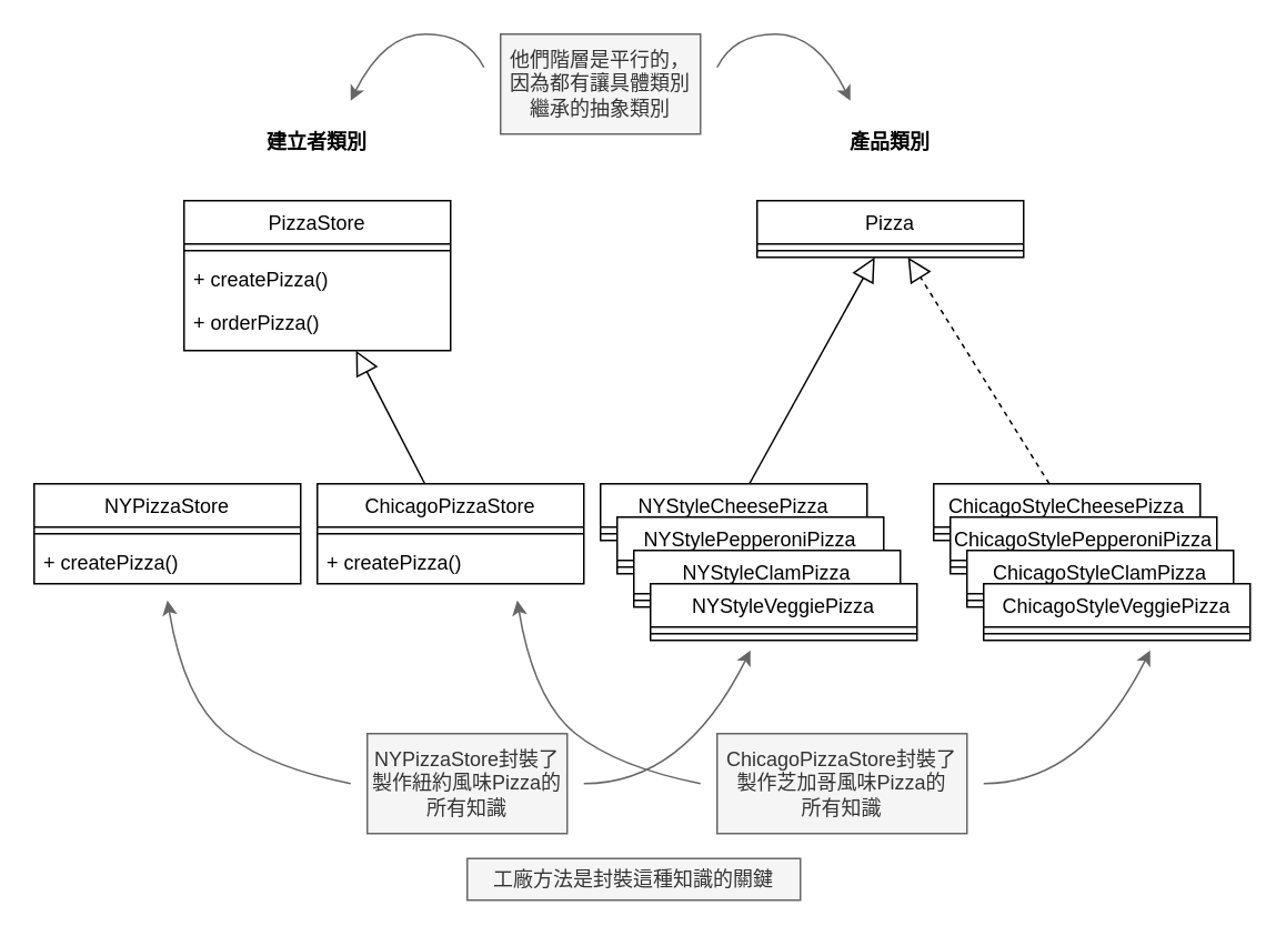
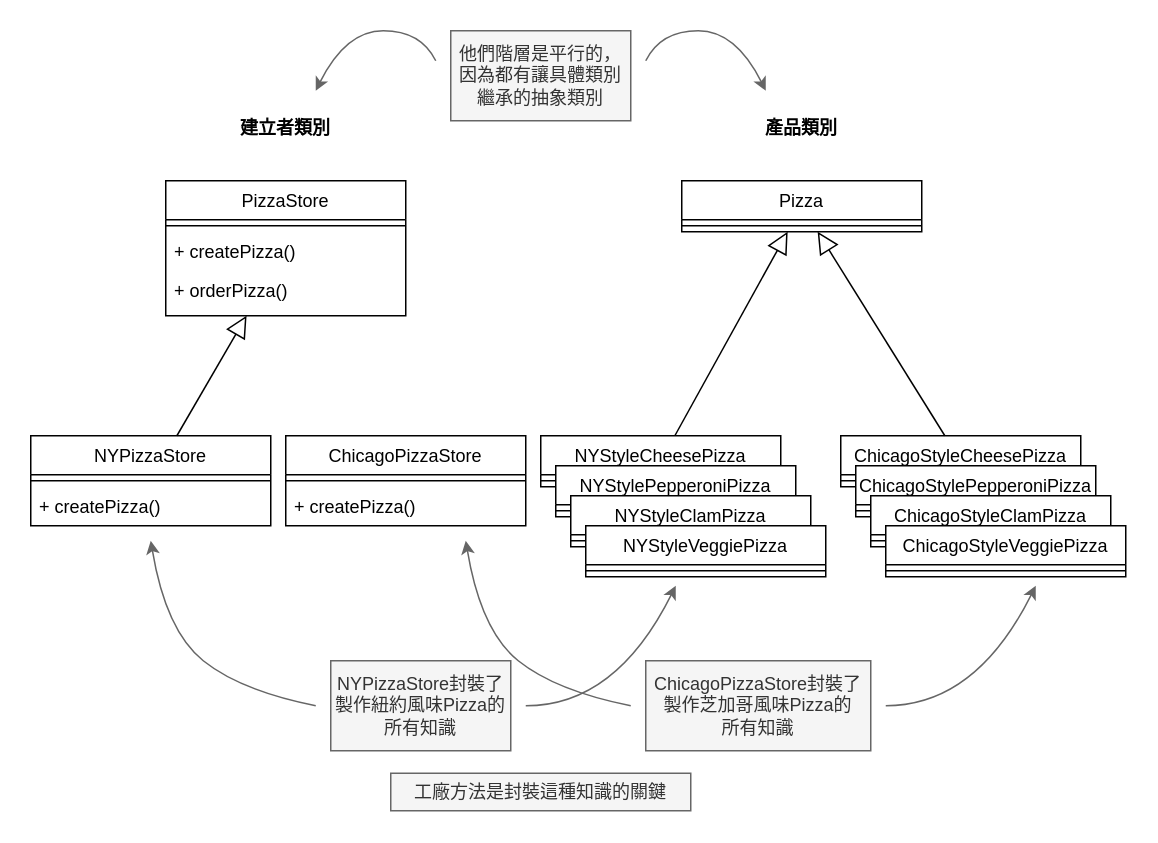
  <mxCell id="0" />
  <mxCell id="1" parent="0" />
  <mxCell id="2" value="PizzaStore" style="swimlane;fontStyle=0;align=center;verticalAlign=top;childLayout=stackLayout;horizontal=1;startSize=26;horizontalStack=0;resizeParent=1;resizeLast=0;collapsible=1;marginBottom=0;rounded=0;shadow=0;strokeWidth=1;" parent="1" vertex="1"><mxGeometry x="110" y="120" width="160" height="90" as="geometry"><mxRectangle x="130" y="380" width="160" height="26" as="alternateBounds" /></mxGeometry></mxCell>
  <mxCell id="3" value="" style="line;html=1;strokeWidth=1;align=left;verticalAlign=middle;spacingTop=-1;spacingLeft=3;spacingRight=3;rotatable=0;labelPosition=right;points=[];portConstraint=eastwest;" parent="2" vertex="1"><mxGeometry y="26" width="160" height="8" as="geometry" /></mxCell>
  <mxCell id="4" value="+ createPizza()" style="text;align=left;verticalAlign=top;spacingLeft=4;spacingRight=4;overflow=hidden;rotatable=0;points=[[0,0.5],[1,0.5]];portConstraint=eastwest;fontStyle=0" parent="2" vertex="1"><mxGeometry y="34" width="160" height="26" as="geometry" /></mxCell>
  <mxCell id="5" value="+ orderPizza()" style="text;align=left;verticalAlign=top;spacingLeft=4;spacingRight=4;overflow=hidden;rotatable=0;points=[[0,0.5],[1,0.5]];portConstraint=eastwest;" parent="2" vertex="1"><mxGeometry y="60" width="160" height="26" as="geometry" /></mxCell>
  <mxCell id="6" value="NYPizzaStore" style="swimlane;fontStyle=0;align=center;verticalAlign=top;childLayout=stackLayout;horizontal=1;startSize=26;horizontalStack=0;resizeParent=1;resizeLast=0;collapsible=1;marginBottom=0;rounded=0;shadow=0;strokeWidth=1;" parent="1" vertex="1"><mxGeometry x="20" y="290" width="160" height="60" as="geometry"><mxRectangle x="130" y="380" width="160" height="26" as="alternateBounds" /></mxGeometry></mxCell>
  <mxCell id="7" value="" style="line;html=1;strokeWidth=1;align=left;verticalAlign=middle;spacingTop=-1;spacingLeft=3;spacingRight=3;rotatable=0;labelPosition=right;points=[];portConstraint=eastwest;" parent="6" vertex="1"><mxGeometry y="26" width="160" height="8" as="geometry" /></mxCell>
  <mxCell id="8" value="+ createPizza()" style="text;align=left;verticalAlign=top;spacingLeft=4;spacingRight=4;overflow=hidden;rotatable=0;points=[[0,0.5],[1,0.5]];portConstraint=eastwest;fontStyle=0" vertex="1" parent="6"><mxGeometry y="34" width="160" height="26" as="geometry" /></mxCell>
  <mxCell id="9" value="ChicagoPizzaStore" style="swimlane;fontStyle=0;align=center;verticalAlign=top;childLayout=stackLayout;horizontal=1;startSize=26;horizontalStack=0;resizeParent=1;resizeLast=0;collapsible=1;marginBottom=0;rounded=0;shadow=0;strokeWidth=1;" parent="1" vertex="1"><mxGeometry x="190" y="290" width="160" height="60" as="geometry"><mxRectangle x="130" y="380" width="160" height="26" as="alternateBounds" /></mxGeometry></mxCell>
  <mxCell id="10" value="" style="line;html=1;strokeWidth=1;align=left;verticalAlign=middle;spacingTop=-1;spacingLeft=3;spacingRight=3;rotatable=0;labelPosition=right;points=[];portConstraint=eastwest;" parent="9" vertex="1"><mxGeometry y="26" width="160" height="8" as="geometry" /></mxCell>
  <mxCell id="11" value="+ createPizza()" style="text;align=left;verticalAlign=top;spacingLeft=4;spacingRight=4;overflow=hidden;rotatable=0;points=[[0,0.5],[1,0.5]];portConstraint=eastwest;fontStyle=0" vertex="1" parent="9"><mxGeometry y="34" width="160" height="26" as="geometry" /></mxCell>
  <mxCell id="12" value="Pizza" style="swimlane;fontStyle=0;align=center;verticalAlign=top;childLayout=stackLayout;horizontal=1;startSize=26;horizontalStack=0;resizeParent=1;resizeLast=0;collapsible=1;marginBottom=0;rounded=0;shadow=0;strokeWidth=1;" vertex="1" parent="1"><mxGeometry x="454" y="120" width="160" height="34" as="geometry"><mxRectangle x="130" y="380" width="160" height="26" as="alternateBounds" /></mxGeometry></mxCell>
  <mxCell id="13" value="" style="line;html=1;strokeWidth=1;align=left;verticalAlign=middle;spacingTop=-1;spacingLeft=3;spacingRight=3;rotatable=0;labelPosition=right;points=[];portConstraint=eastwest;" vertex="1" parent="12"><mxGeometry y="26" width="160" height="8" as="geometry" /></mxCell>
  <mxCell id="14" value="NYStyleCheesePizza" style="swimlane;fontStyle=0;align=center;verticalAlign=top;childLayout=stackLayout;horizontal=1;startSize=26;horizontalStack=0;resizeParent=1;resizeLast=0;collapsible=1;marginBottom=0;rounded=0;shadow=0;strokeWidth=1;" vertex="1" parent="1"><mxGeometry x="360" y="290" width="160" height="34" as="geometry"><mxRectangle x="130" y="380" width="160" height="26" as="alternateBounds" /></mxGeometry></mxCell>
  <mxCell id="15" value="" style="line;html=1;strokeWidth=1;align=left;verticalAlign=middle;spacingTop=-1;spacingLeft=3;spacingRight=3;rotatable=0;labelPosition=right;points=[];portConstraint=eastwest;" vertex="1" parent="14"><mxGeometry y="26" width="160" height="8" as="geometry" /></mxCell>
  <mxCell id="16" value="NYStylePepperoniPizza" style="swimlane;fontStyle=0;align=center;verticalAlign=top;childLayout=stackLayout;horizontal=1;startSize=26;horizontalStack=0;resizeParent=1;resizeLast=0;collapsible=1;marginBottom=0;rounded=0;shadow=0;strokeWidth=1;" vertex="1" parent="1"><mxGeometry x="370" y="310" width="160" height="34" as="geometry"><mxRectangle x="130" y="380" width="160" height="26" as="alternateBounds" /></mxGeometry></mxCell>
  <mxCell id="17" value="" style="line;html=1;strokeWidth=1;align=left;verticalAlign=middle;spacingTop=-1;spacingLeft=3;spacingRight=3;rotatable=0;labelPosition=right;points=[];portConstraint=eastwest;" vertex="1" parent="16"><mxGeometry y="26" width="160" height="8" as="geometry" /></mxCell>
  <mxCell id="18" value="NYStyleClamPizza" style="swimlane;fontStyle=0;align=center;verticalAlign=top;childLayout=stackLayout;horizontal=1;startSize=26;horizontalStack=0;resizeParent=1;resizeLast=0;collapsible=1;marginBottom=0;rounded=0;shadow=0;strokeWidth=1;" vertex="1" parent="1"><mxGeometry x="380" y="330" width="160" height="34" as="geometry"><mxRectangle x="130" y="380" width="160" height="26" as="alternateBounds" /></mxGeometry></mxCell>
  <mxCell id="19" value="" style="line;html=1;strokeWidth=1;align=left;verticalAlign=middle;spacingTop=-1;spacingLeft=3;spacingRight=3;rotatable=0;labelPosition=right;points=[];portConstraint=eastwest;" vertex="1" parent="18"><mxGeometry y="26" width="160" height="8" as="geometry" /></mxCell>
  <mxCell id="20" value="NYStyleVeggiePizza" style="swimlane;fontStyle=0;align=center;verticalAlign=top;childLayout=stackLayout;horizontal=1;startSize=26;horizontalStack=0;resizeParent=1;resizeLast=0;collapsible=1;marginBottom=0;rounded=0;shadow=0;strokeWidth=1;" vertex="1" parent="1"><mxGeometry x="390" y="350" width="160" height="34" as="geometry"><mxRectangle x="130" y="380" width="160" height="26" as="alternateBounds" /></mxGeometry></mxCell>
  <mxCell id="21" value="" style="line;html=1;strokeWidth=1;align=left;verticalAlign=middle;spacingTop=-1;spacingLeft=3;spacingRight=3;rotatable=0;labelPosition=right;points=[];portConstraint=eastwest;" vertex="1" parent="20"><mxGeometry y="26" width="160" height="8" as="geometry" /></mxCell>
  <mxCell id="22" value="ChicagoStyleCheesePizza" style="swimlane;fontStyle=0;align=center;verticalAlign=top;childLayout=stackLayout;horizontal=1;startSize=26;horizontalStack=0;resizeParent=1;resizeLast=0;collapsible=1;marginBottom=0;rounded=0;shadow=0;strokeWidth=1;" vertex="1" parent="1"><mxGeometry x="560" y="290" width="160" height="34" as="geometry"><mxRectangle x="130" y="380" width="160" height="26" as="alternateBounds" /></mxGeometry></mxCell>
  <mxCell id="23" value="" style="line;html=1;strokeWidth=1;align=left;verticalAlign=middle;spacingTop=-1;spacingLeft=3;spacingRight=3;rotatable=0;labelPosition=right;points=[];portConstraint=eastwest;" vertex="1" parent="22"><mxGeometry y="26" width="160" height="8" as="geometry" /></mxCell>
  <mxCell id="24" value="ChicagoStylePepperoniPizza" style="swimlane;fontStyle=0;align=center;verticalAlign=top;childLayout=stackLayout;horizontal=1;startSize=26;horizontalStack=0;resizeParent=1;resizeLast=0;collapsible=1;marginBottom=0;rounded=0;shadow=0;strokeWidth=1;" vertex="1" parent="1"><mxGeometry x="570" y="310" width="160" height="34" as="geometry"><mxRectangle x="130" y="380" width="160" height="26" as="alternateBounds" /></mxGeometry></mxCell>
  <mxCell id="25" value="" style="line;html=1;strokeWidth=1;align=left;verticalAlign=middle;spacingTop=-1;spacingLeft=3;spacingRight=3;rotatable=0;labelPosition=right;points=[];portConstraint=eastwest;" vertex="1" parent="24"><mxGeometry y="26" width="160" height="8" as="geometry" /></mxCell>
  <mxCell id="26" value="ChicagoStyleClamPizza" style="swimlane;fontStyle=0;align=center;verticalAlign=top;childLayout=stackLayout;horizontal=1;startSize=26;horizontalStack=0;resizeParent=1;resizeLast=0;collapsible=1;marginBottom=0;rounded=0;shadow=0;strokeWidth=1;" vertex="1" parent="1"><mxGeometry x="580" y="330" width="160" height="34" as="geometry"><mxRectangle x="130" y="380" width="160" height="26" as="alternateBounds" /></mxGeometry></mxCell>
  <mxCell id="27" value="" style="line;html=1;strokeWidth=1;align=left;verticalAlign=middle;spacingTop=-1;spacingLeft=3;spacingRight=3;rotatable=0;labelPosition=right;points=[];portConstraint=eastwest;" vertex="1" parent="26"><mxGeometry y="26" width="160" height="8" as="geometry" /></mxCell>
  <mxCell id="28" value="ChicagoStyleVeggiePizza" style="swimlane;fontStyle=0;align=center;verticalAlign=top;childLayout=stackLayout;horizontal=1;startSize=26;horizontalStack=0;resizeParent=1;resizeLast=0;collapsible=1;marginBottom=0;rounded=0;shadow=0;strokeWidth=1;" vertex="1" parent="1"><mxGeometry x="590" y="350" width="160" height="34" as="geometry"><mxRectangle x="130" y="380" width="160" height="26" as="alternateBounds" /></mxGeometry></mxCell>
  <mxCell id="29" value="" style="line;html=1;strokeWidth=1;align=left;verticalAlign=middle;spacingTop=-1;spacingLeft=3;spacingRight=3;rotatable=0;labelPosition=right;points=[];portConstraint=eastwest;" vertex="1" parent="28"><mxGeometry y="26" width="160" height="8" as="geometry" /></mxCell>
- <mxCell id="31" value="" style="endArrow=block;endFill=0;endSize=12;html=1;rounded=0;" edge="1" parent="1" source="9" target="2"><mxGeometry width="160" relative="1" as="geometry"><mxPoint x="127" y="300" as="sourcePoint" /><mxPoint x="174" y="220" as="targetPoint" /></mxGeometry></mxCell>
+ <mxCell id="30" value="" style="endArrow=block;endFill=0;endSize=12;html=1;rounded=0;" edge="1" parent="1" source="6" target="2"><mxGeometry width="160" relative="1" as="geometry"><mxPoint x="-50" y="230" as="sourcePoint" /><mxPoint x="110" y="230" as="targetPoint" /></mxGeometry></mxCell>
  <mxCell id="32" value="" style="endArrow=block;endFill=0;endSize=12;html=1;rounded=0;" edge="1" parent="1" source="14" target="12"><mxGeometry width="160" relative="1" as="geometry"><mxPoint x="265" y="300" as="sourcePoint" /><mxPoint x="223" y="220" as="targetPoint" /></mxGeometry></mxCell>
- <mxCell id="33" value="" style="endArrow=block;endFill=0;endSize=12;html=1;rounded=0;dashed=1;" edge="1" parent="1" source="22" target="12"><mxGeometry width="160" relative="1" as="geometry"><mxPoint x="459" y="300" as="sourcePoint" /><mxPoint x="535" y="164" as="targetPoint" /></mxGeometry></mxCell>
+ <mxCell id="33" value="" style="endArrow=block;endFill=0;endSize=12;html=1;rounded=0;" edge="1" parent="1" source="22" target="12"><mxGeometry width="160" relative="1" as="geometry"><mxPoint x="459" y="300" as="sourcePoint" /><mxPoint x="535" y="164" as="targetPoint" /></mxGeometry></mxCell>
  <mxCell id="34" value="&lt;b&gt;建立者類別&lt;/b&gt;" style="text;html=1;align=center;verticalAlign=middle;whiteSpace=wrap;rounded=0;" vertex="1" parent="1"><mxGeometry x="150" y="70" width="80" height="30" as="geometry" /></mxCell>
  <mxCell id="35" value="&lt;b&gt;產品類別&lt;/b&gt;" style="text;html=1;align=center;verticalAlign=middle;whiteSpace=wrap;rounded=0;" vertex="1" parent="1"><mxGeometry x="494" y="70" width="80" height="30" as="geometry" /></mxCell>
  <mxCell id="36" value="他們階層是平行的，因為都有讓具體類別繼承的抽象類別" style="text;html=1;align=center;verticalAlign=middle;whiteSpace=wrap;rounded=0;fillColor=#f5f5f5;fontColor=#333333;strokeColor=#666666;" vertex="1" parent="1"><mxGeometry x="300" y="20" width="120" height="60" as="geometry" /></mxCell>
  <mxCell id="37" value="" style="curved=1;endArrow=classic;html=1;rounded=0;fillColor=#f5f5f5;strokeColor=#666666;" edge="1" parent="1"><mxGeometry width="50" height="50" relative="1" as="geometry"><mxPoint x="290" y="40" as="sourcePoint" /><mxPoint x="210" y="60" as="targetPoint" /><Array as="points"><mxPoint x="280" y="20" /><mxPoint x="230" y="20" /></Array></mxGeometry></mxCell>
  <mxCell id="38" value="" style="curved=1;endArrow=classic;html=1;rounded=0;fillColor=#f5f5f5;strokeColor=#666666;" edge="1" parent="1"><mxGeometry width="50" height="50" relative="1" as="geometry"><mxPoint x="430" y="40" as="sourcePoint" /><mxPoint x="510" y="60" as="targetPoint" /><Array as="points"><mxPoint x="440" y="20" /><mxPoint x="490" y="20" /></Array></mxGeometry></mxCell>
  <mxCell id="39" value="NYPizzaStore封裝了製作紐約風味Pizza的所有知識" style="text;html=1;align=center;verticalAlign=middle;whiteSpace=wrap;rounded=0;fillColor=#f5f5f5;fontColor=#333333;strokeColor=#666666;" vertex="1" parent="1"><mxGeometry x="220" y="440" width="120" height="60" as="geometry" /></mxCell>
  <mxCell id="40" value="ChicagoPizzaStore封裝了製作芝加哥風味Pizza的&lt;br&gt;所有知識" style="text;html=1;align=center;verticalAlign=middle;whiteSpace=wrap;rounded=0;fillColor=#f5f5f5;fontColor=#333333;strokeColor=#666666;" vertex="1" parent="1"><mxGeometry x="430" y="440" width="150" height="60" as="geometry" /></mxCell>
  <mxCell id="41" value="" style="curved=1;endArrow=classic;html=1;rounded=0;fillColor=#f5f5f5;strokeColor=#666666;" edge="1" parent="1"><mxGeometry width="50" height="50" relative="1" as="geometry"><mxPoint x="210" y="470" as="sourcePoint" /><mxPoint x="100" y="360" as="targetPoint" /><Array as="points"><mxPoint x="160" y="460" /><mxPoint x="110" y="420" /></Array></mxGeometry></mxCell>
  <mxCell id="42" value="" style="curved=1;endArrow=classic;html=1;rounded=0;fillColor=#f5f5f5;strokeColor=#666666;" edge="1" parent="1"><mxGeometry width="50" height="50" relative="1" as="geometry"><mxPoint x="350" y="470" as="sourcePoint" /><mxPoint x="450" y="390" as="targetPoint" /><Array as="points"><mxPoint x="410" y="470" /></Array></mxGeometry></mxCell>
  <mxCell id="43" value="" style="curved=1;endArrow=classic;html=1;rounded=0;fillColor=#f5f5f5;strokeColor=#666666;" edge="1" parent="1"><mxGeometry width="50" height="50" relative="1" as="geometry"><mxPoint x="420" y="470" as="sourcePoint" /><mxPoint x="310" y="360" as="targetPoint" /><Array as="points"><mxPoint x="370" y="460" /><mxPoint x="320" y="420" /></Array></mxGeometry></mxCell>
  <mxCell id="44" value="" style="curved=1;endArrow=classic;html=1;rounded=0;fillColor=#f5f5f5;strokeColor=#666666;" edge="1" parent="1"><mxGeometry width="50" height="50" relative="1" as="geometry"><mxPoint x="590" y="470" as="sourcePoint" /><mxPoint x="690" y="390" as="targetPoint" /><Array as="points"><mxPoint x="650" y="470" /></Array></mxGeometry></mxCell>
- <mxCell id="45" value="工廠方法是封裝這種知識的關鍵" style="text;html=1;align=center;verticalAlign=middle;whiteSpace=wrap;rounded=0;fillColor=#f5f5f5;fontColor=#333333;strokeColor=#666666;" vertex="1" parent="1"><mxGeometry x="280" y="515" width="200" height="25" as="geometry" /></mxCell>
+ <mxCell id="45" value="工廠方法是封裝這種知識的關鍵" style="text;html=1;align=center;verticalAlign=middle;whiteSpace=wrap;rounded=0;fillColor=#f5f5f5;fontColor=#333333;strokeColor=#666666;" vertex="1" parent="1"><mxGeometry x="260" y="515" width="200" height="25" as="geometry" /></mxCell>
